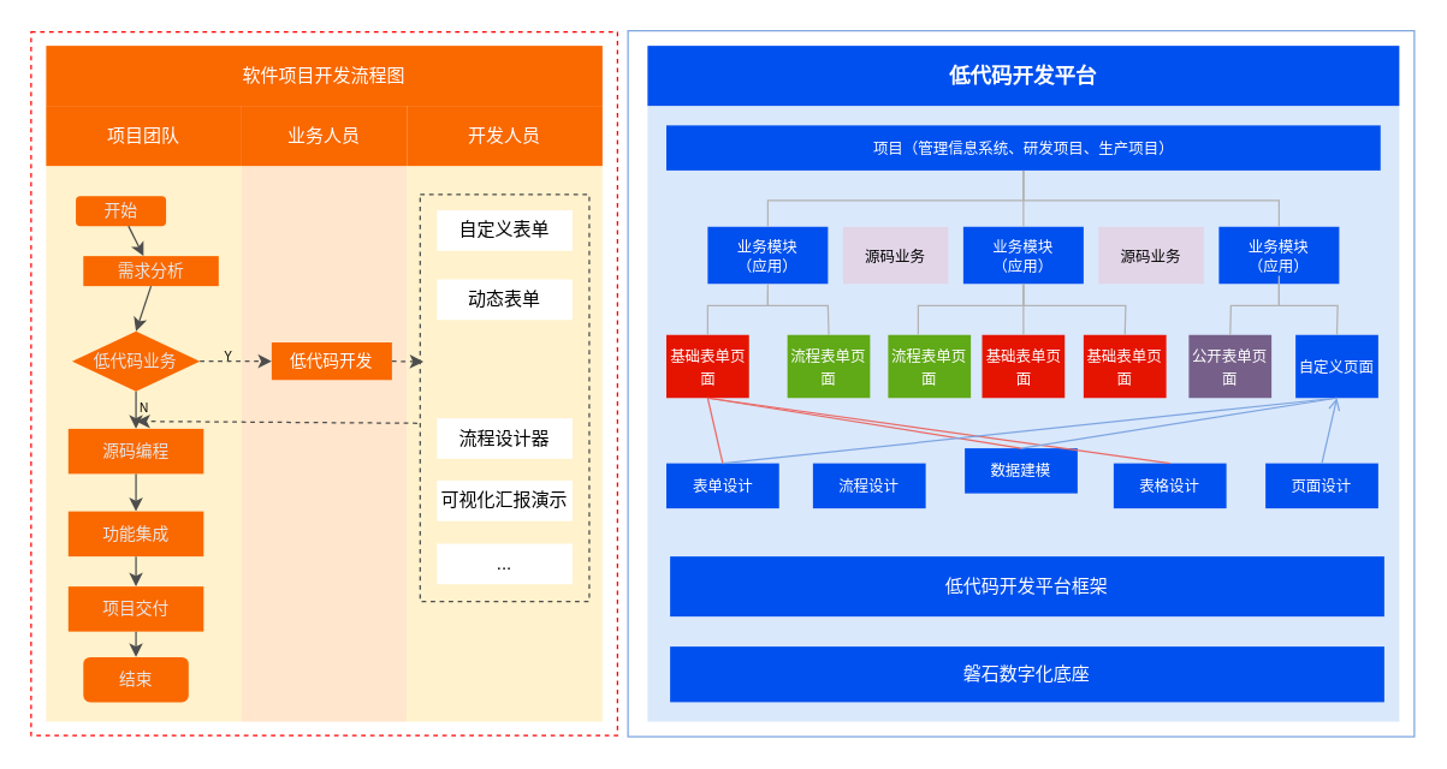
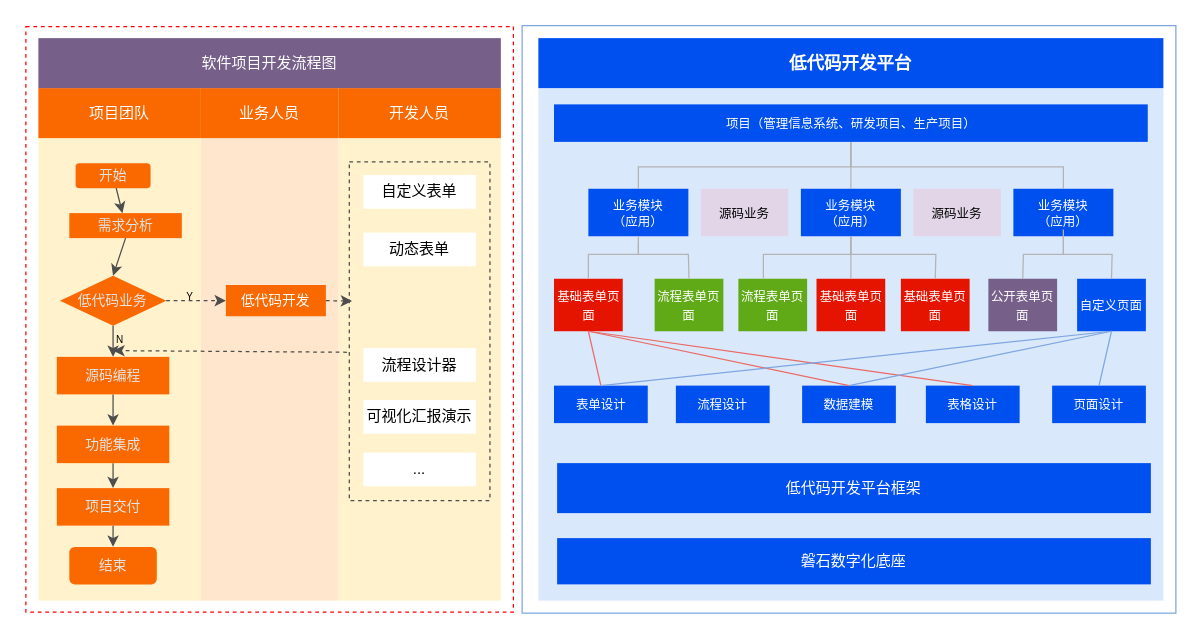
  <mxCell id="0" />
  <mxCell id="1" parent="0" />
  <mxCell id="2" value="" style="rounded=0;whiteSpace=wrap;html=1;strokeColor=none;fillColor=#dae8fc;" parent="1" vertex="1"><mxGeometry x="430" y="70" width="500" height="410" as="geometry" /></mxCell>
  <mxCell id="3" value="" style="rounded=0;whiteSpace=wrap;html=1;fillColor=none;strokeColor=#FF0000;strokeWidth=1;dashed=1;gradientColor=#7ea6e0;" parent="1" vertex="1"><mxGeometry x="20" y="20.75" width="390" height="468.5" as="geometry" /></mxCell>
  <mxCell id="4" value="" style="rounded=0;whiteSpace=wrap;html=1;fillColor=#fff2cc;strokeColor=none;" parent="1" vertex="1"><mxGeometry x="270" y="70" width="130" height="410" as="geometry" /></mxCell>
  <mxCell id="5" value="" style="rounded=0;whiteSpace=wrap;html=1;fillColor=none;dashed=1;strokeColor=#4D4D4D;" parent="1" vertex="1"><mxGeometry x="278.75" y="129" width="112.5" height="271" as="geometry" /></mxCell>
  <mxCell id="6" value="" style="rounded=0;whiteSpace=wrap;html=1;fillColor=#ffe6cc;strokeColor=none;" parent="1" vertex="1"><mxGeometry x="160" y="70" width="110" height="410" as="geometry" /></mxCell>
  <mxCell id="7" value="" style="rounded=0;whiteSpace=wrap;html=1;fillColor=#fff2cc;strokeColor=none;" parent="1" vertex="1"><mxGeometry x="30" y="70" width="130" height="410" as="geometry" /></mxCell>
- <mxCell id="8" value="开始" style="rounded=1;whiteSpace=wrap;html=1;strokeColor=none;fontSize=11;fillColor=#fa6800;fontColor=#E6E6E6;" parent="1" vertex="1"><mxGeometry x="49.75" y="130" width="60" height="20" as="geometry" /></mxCell>
+ <mxCell id="8" value="开始" style="rounded=1;whiteSpace=wrap;html=1;strokeColor=none;fontSize=11;fillColor=#fa6800;fontColor=#E6E6E6;" parent="1" vertex="1"><mxGeometry x="59.75" y="130" width="60" height="20" as="geometry" /></mxCell>
  <mxCell id="9" value="&lt;font style=&quot;font-size: 11px;&quot;&gt;低代码业务&lt;/font&gt;" style="rhombus;whiteSpace=wrap;html=1;strokeColor=none;fontSize=11;fillColor=#fa6800;fontColor=#E6E6E6;" parent="1" vertex="1"><mxGeometry x="47.25" y="220" width="85" height="40" as="geometry" /></mxCell>
  <mxCell id="10" value="需求分析" style="rounded=0;whiteSpace=wrap;html=1;strokeColor=none;fontSize=11;fillColor=#fa6800;fontColor=#E6E6E6;" parent="1" vertex="1"><mxGeometry x="54.75" y="170" width="90" height="20" as="geometry" /></mxCell>
  <mxCell id="11" value="结束" style="rounded=1;whiteSpace=wrap;html=1;strokeColor=none;fontSize=11;fillColor=#fa6800;fontColor=#E6E6E6;" parent="1" vertex="1"><mxGeometry x="54.75" y="437" width="70" height="30" as="geometry" /></mxCell>
  <mxCell id="12" value="源码编程" style="rounded=0;whiteSpace=wrap;html=1;strokeColor=none;fontSize=11;fillColor=#fa6800;fontColor=#E6E6E6;" parent="1" vertex="1"><mxGeometry x="44.75" y="285" width="90" height="30" as="geometry" /></mxCell>
  <mxCell id="13" value="项目交付" style="rounded=0;whiteSpace=wrap;html=1;strokeColor=none;fontSize=11;fillColor=#fa6800;fontColor=#E6E6E6;" parent="1" vertex="1"><mxGeometry x="44.75" y="390" width="90" height="30" as="geometry" /></mxCell>
  <mxCell id="14" value="" style="endArrow=classic;html=1;rounded=0;strokeColor=#4D4D4D;" parent="1" source="8" target="10" edge="1"><mxGeometry width="50" height="50" relative="1" as="geometry"><mxPoint x="284.75" y="270" as="sourcePoint" /><mxPoint x="334.75" y="220" as="targetPoint" /></mxGeometry></mxCell>
  <mxCell id="15" value="" style="endArrow=classic;html=1;rounded=0;exitX=0.5;exitY=1;exitDx=0;exitDy=0;entryX=0.5;entryY=0;entryDx=0;entryDy=0;strokeColor=#4D4D4D;" parent="1" source="10" target="9" edge="1"><mxGeometry width="50" height="50" relative="1" as="geometry"><mxPoint x="89.51" y="210" as="sourcePoint" /><mxPoint x="89.51" y="230" as="targetPoint" /></mxGeometry></mxCell>
  <mxCell id="16" value="" style="endArrow=classic;html=1;rounded=0;exitX=0.5;exitY=1;exitDx=0;exitDy=0;strokeColor=#4D4D4D;" parent="1" source="9" target="12" edge="1"><mxGeometry width="50" height="50" relative="1" as="geometry"><mxPoint x="99.75" y="220" as="sourcePoint" /><mxPoint x="99.75" y="240" as="targetPoint" /></mxGeometry></mxCell>
  <mxCell id="17" value="N" style="edgeLabel;html=1;align=center;verticalAlign=middle;resizable=0;points=[];labelBackgroundColor=none;fontSize=8;" parent="16" vertex="1" connectable="0"><mxGeometry x="-0.22" relative="1" as="geometry"><mxPoint x="5" as="offset" /></mxGeometry></mxCell>
  <mxCell id="18" value="" style="endArrow=classic;html=1;rounded=0;exitX=0.5;exitY=1;exitDx=0;exitDy=0;entryX=0.5;entryY=0;entryDx=0;entryDy=0;strokeColor=#4D4D4D;" parent="1" source="12" target="20" edge="1"><mxGeometry width="50" height="50" relative="1" as="geometry"><mxPoint x="99.75" y="290" as="sourcePoint" /><mxPoint x="99.75" y="320" as="targetPoint" /></mxGeometry></mxCell>
  <mxCell id="19" value="" style="endArrow=classic;html=1;rounded=0;exitX=0.5;exitY=1;exitDx=0;exitDy=0;entryX=0.5;entryY=0;entryDx=0;entryDy=0;strokeColor=#4D4D4D;" parent="1" source="13" target="11" edge="1"><mxGeometry width="50" height="50" relative="1" as="geometry"><mxPoint x="99.75" y="363" as="sourcePoint" /><mxPoint x="99.75" y="383" as="targetPoint" /></mxGeometry></mxCell>
  <mxCell id="20" value="功能集成" style="rounded=0;whiteSpace=wrap;html=1;strokeColor=none;fontSize=11;fillColor=#fa6800;fontColor=#E6E6E6;" parent="1" vertex="1"><mxGeometry x="44.75" y="340" width="90" height="30" as="geometry" /></mxCell>
  <mxCell id="21" value="" style="endArrow=classic;html=1;rounded=0;exitX=0.5;exitY=1;exitDx=0;exitDy=0;entryX=0.5;entryY=0;entryDx=0;entryDy=0;strokeColor=#4D4D4D;" parent="1" source="20" edge="1"><mxGeometry width="50" height="50" relative="1" as="geometry"><mxPoint x="89.51" y="370" as="sourcePoint" /><mxPoint x="89.75" y="390" as="targetPoint" /></mxGeometry></mxCell>
  <mxCell id="22" value="&lt;font color=&quot;#ffffff&quot;&gt;低代码开发&lt;/font&gt;" style="rounded=0;whiteSpace=wrap;html=1;fillColor=#fa6800;fontColor=#000000;strokeColor=none;fontSize=11;" parent="1" vertex="1"><mxGeometry x="180" y="227.5" width="80" height="25" as="geometry" /></mxCell>
  <mxCell id="23" value="" style="endArrow=classic;html=1;rounded=0;entryX=0;entryY=0.5;entryDx=0;entryDy=0;exitX=1;exitY=0.5;exitDx=0;exitDy=0;strokeColor=#4D4D4D;dashed=1;" parent="1" source="9" target="22" edge="1"><mxGeometry width="50" height="50" relative="1" as="geometry"><mxPoint x="125" y="170" as="sourcePoint" /><mxPoint x="125" y="190" as="targetPoint" /></mxGeometry></mxCell>
  <mxCell id="24" value="Y" style="edgeLabel;html=1;align=center;verticalAlign=middle;resizable=0;points=[];labelBackgroundColor=none;fontSize=8;" parent="23" vertex="1" connectable="0"><mxGeometry x="-0.455" relative="1" as="geometry"><mxPoint x="5" y="-4" as="offset" /></mxGeometry></mxCell>
  <mxCell id="25" value="&lt;font color=&quot;#ffffff&quot;&gt;开发人员&lt;/font&gt;" style="rounded=0;whiteSpace=wrap;html=1;fillColor=#fa6800;strokeColor=none;fontColor=#000000;" parent="1" vertex="1"><mxGeometry x="270" y="70" width="130" height="40" as="geometry" /></mxCell>
  <mxCell id="26" value="自定义表单" style="rounded=0;whiteSpace=wrap;html=1;strokeColor=none;" parent="1" vertex="1"><mxGeometry x="290" y="139.5" width="90" height="27" as="geometry" /></mxCell>
  <mxCell id="27" value="动态表单" style="rounded=0;whiteSpace=wrap;html=1;strokeColor=none;" parent="1" vertex="1"><mxGeometry x="290" y="185.5" width="90" height="27" as="geometry" /></mxCell>
  <mxCell id="28" value="流程设计器" style="rounded=0;whiteSpace=wrap;html=1;strokeColor=none;" parent="1" vertex="1"><mxGeometry x="290" y="278" width="90" height="27" as="geometry" /></mxCell>
  <mxCell id="29" value="可视化汇报演示" style="rounded=0;whiteSpace=wrap;html=1;strokeColor=none;" parent="1" vertex="1"><mxGeometry x="290" y="319.5" width="90" height="27" as="geometry" /></mxCell>
  <mxCell id="30" value="..." style="rounded=0;whiteSpace=wrap;html=1;strokeColor=none;" parent="1" vertex="1"><mxGeometry x="290" y="361.5" width="90" height="27" as="geometry" /></mxCell>
  <mxCell id="31" value="" style="endArrow=classic;html=1;rounded=0;entryX=0.019;entryY=0.411;entryDx=0;entryDy=0;exitX=1;exitY=0.5;exitDx=0;exitDy=0;strokeColor=#4D4D4D;dashed=1;entryPerimeter=0;" parent="1" source="22" target="5" edge="1"><mxGeometry width="50" height="50" relative="1" as="geometry"><mxPoint x="270" y="241.5" as="sourcePoint" /><mxPoint x="200" y="204.5" as="targetPoint" /></mxGeometry></mxCell>
  <mxCell id="32" value="" style="endArrow=classic;html=1;rounded=0;exitX=-0.017;exitY=0.562;exitDx=0;exitDy=0;strokeColor=#4D4D4D;exitPerimeter=0;dashed=1;" parent="1" source="5" edge="1"><mxGeometry width="50" height="50" relative="1" as="geometry"><mxPoint y="278" as="sourcePoint" x="100" /><mxPoint x="90" y="280" as="targetPoint" /></mxGeometry></mxCell>
  <mxCell id="33" value="" style="rounded=0;whiteSpace=wrap;html=1;fillColor=none;strokeColor=#7EA6E0;strokeWidth=1;" parent="1" vertex="1"><mxGeometry x="417" y="20" width="523" height="470" as="geometry" /></mxCell>
  <mxCell id="34" value="&lt;span style=&quot;font-size: 14px;&quot;&gt;&lt;b&gt;低代码开发平台&lt;/b&gt;&lt;/span&gt;" style="rounded=0;whiteSpace=wrap;html=1;fillColor=#0050ef;fontColor=#ffffff;strokeColor=none;" parent="1" vertex="1"><mxGeometry x="430" y="30" width="500" height="40" as="geometry" /></mxCell>
  <mxCell id="35" value="低代码开发平台框架" style="rounded=0;whiteSpace=wrap;html=1;fillColor=#0050ef;fontColor=#ffffff;strokeColor=none;align=center;" parent="1" vertex="1"><mxGeometry x="445" y="370" width="475" height="40" as="geometry" /></mxCell>
  <mxCell id="36" value="磐石数字化底座" style="rounded=0;whiteSpace=wrap;html=1;fillColor=#0050ef;fontColor=#ffffff;strokeColor=none;align=center;" parent="1" vertex="1"><mxGeometry x="445" y="430" width="475" height="37" as="geometry" /></mxCell>
  <mxCell id="37" value="&lt;font color=&quot;#ffffff&quot;&gt;业务人员&lt;/font&gt;" style="rounded=0;whiteSpace=wrap;html=1;fillColor=#fa6800;strokeColor=none;fontColor=#000000;" parent="1" vertex="1"><mxGeometry x="160" y="70" width="110" height="40" as="geometry" /></mxCell>
  <mxCell id="38" value="&lt;font color=&quot;#ffffff&quot;&gt;项目团队&lt;/font&gt;" style="rounded=0;whiteSpace=wrap;html=1;fillColor=#fa6800;strokeColor=none;fontColor=#000000;" parent="1" vertex="1"><mxGeometry x="30" y="70" width="130" height="40" as="geometry" /></mxCell>
- <mxCell id="39" value="&lt;font color=&quot;#ffffff&quot;&gt;软件项目开发流程图&lt;/font&gt;" style="rounded=0;whiteSpace=wrap;html=1;fillColor=#fa6800;strokeColor=none;fontColor=#000000;" parent="1" vertex="1"><mxGeometry x="30" y="30" width="370" height="40" as="geometry" /></mxCell>
+ <mxCell id="39" value="&lt;font color=&quot;#ffffff&quot;&gt;软件项目开发流程图&lt;/font&gt;" style="rounded=0;whiteSpace=wrap;html=1;fillColor=#76608a;strokeColor=none;fontColor=#000000;" parent="1" vertex="1"><mxGeometry x="30" y="30" width="370" height="40" as="geometry" /></mxCell>
  <mxCell id="40" value="&lt;span style=&quot;font-size: 10px;&quot;&gt;项目（管理信息系统、研发项目、生产项目）&lt;/span&gt;" style="rounded=0;whiteSpace=wrap;html=1;fillColor=#0050ef;fontColor=#ffffff;strokeColor=none;align=center;" vertex="1" parent="1"><mxGeometry x="442.5" y="83" width="475" height="30" as="geometry" /></mxCell>
  <mxCell id="41" value="&lt;font style=&quot;font-size: 10px;&quot;&gt;业务模块&lt;/font&gt;&lt;div style=&quot;font-size: 10px;&quot;&gt;&lt;font style=&quot;font-size: 10px;&quot;&gt;（应用）&lt;/font&gt;&lt;/div&gt;" style="rounded=0;whiteSpace=wrap;html=1;fillColor=#0050ef;fontColor=#ffffff;strokeColor=none;align=center;" vertex="1" parent="1"><mxGeometry x="470" y="150.5" width="80" height="38" as="geometry" /></mxCell>
  <mxCell id="42" value="&lt;font style=&quot;font-size: 10px;&quot;&gt;流程表单页面&lt;/font&gt;" style="rounded=0;whiteSpace=wrap;html=1;fillColor=#60a917;fontColor=#ffffff;strokeColor=none;align=center;" vertex="1" parent="1"><mxGeometry x="523" y="222.5" width="55" height="42" as="geometry" /></mxCell>
  <mxCell id="43" value="&lt;font style=&quot;font-size: 10px;&quot;&gt;表单设计&lt;/font&gt;" style="rounded=0;whiteSpace=wrap;html=1;fillColor=#0050ef;fontColor=#ffffff;strokeColor=none;align=center;" vertex="1" parent="1"><mxGeometry x="442.5" y="308" width="75" height="30" as="geometry" /></mxCell>
  <mxCell id="44" style="edgeStyle=orthogonalEdgeStyle;rounded=0;orthogonalLoop=1;jettySize=auto;html=1;exitX=0.5;exitY=1;exitDx=0;exitDy=0;" edge="1" parent="1" source="43" target="43"><mxGeometry relative="1" as="geometry" /></mxCell>
  <mxCell id="45" value="&lt;font style=&quot;font-size: 10px;&quot;&gt;业务模块&lt;/font&gt;&lt;div style=&quot;font-size: 10px;&quot;&gt;&lt;font style=&quot;font-size: 10px;&quot;&gt;（应用）&lt;/font&gt;&lt;/div&gt;" style="rounded=0;whiteSpace=wrap;html=1;fillColor=#0050ef;fontColor=#ffffff;strokeColor=none;align=center;" vertex="1" parent="1"><mxGeometry x="640" y="150.5" width="80" height="38" as="geometry" /></mxCell>
  <mxCell id="46" value="&lt;font style=&quot;font-size: 10px;&quot;&gt;业务模块&lt;/font&gt;&lt;div style=&quot;font-size: 10px;&quot;&gt;&lt;font style=&quot;font-size: 10px;&quot;&gt;（应用）&lt;/font&gt;&lt;/div&gt;" style="rounded=0;whiteSpace=wrap;html=1;fillColor=#0050ef;fontColor=#ffffff;strokeColor=none;align=center;" vertex="1" parent="1"><mxGeometry x="810" y="150.5" width="80" height="38" as="geometry" /></mxCell>
  <mxCell id="47" value="&lt;font style=&quot;font-size: 10px;&quot;&gt;基础表单页面&lt;/font&gt;" style="rounded=0;whiteSpace=wrap;html=1;fillColor=#e51400;strokeColor=none;align=center;fontColor=#ffffff;" vertex="1" parent="1"><mxGeometry x="442.5" y="222.5" width="55" height="42" as="geometry" /></mxCell>
  <mxCell id="48" value="&lt;font style=&quot;font-size: 10px;&quot;&gt;流程表单页面&lt;/font&gt;" style="rounded=0;whiteSpace=wrap;html=1;fillColor=#60a917;fontColor=#ffffff;strokeColor=none;align=center;" vertex="1" parent="1"><mxGeometry x="590" y="222.5" width="55" height="42" as="geometry" /></mxCell>
  <mxCell id="49" value="&lt;font style=&quot;font-size: 10px;&quot;&gt;基础表单页面&lt;/font&gt;" style="rounded=0;whiteSpace=wrap;html=1;fillColor=#e51400;strokeColor=none;align=center;fontColor=#ffffff;" vertex="1" parent="1"><mxGeometry x="652.5" y="222.5" width="55" height="42" as="geometry" /></mxCell>
  <mxCell id="50" value="&lt;font style=&quot;font-size: 10px;&quot;&gt;基础表单页面&lt;/font&gt;" style="rounded=0;whiteSpace=wrap;html=1;fillColor=#e51400;strokeColor=none;align=center;fontColor=#ffffff;" vertex="1" parent="1"><mxGeometry x="720" y="222.5" width="55" height="42" as="geometry" /></mxCell>
  <mxCell id="51" value="&lt;font style=&quot;font-size: 10px;&quot;&gt;公开表单页面&lt;/font&gt;" style="rounded=0;whiteSpace=wrap;html=1;fillColor=#76608a;fontColor=#ffffff;strokeColor=none;align=center;" vertex="1" parent="1"><mxGeometry x="790" y="222.5" width="55" height="42" as="geometry" /></mxCell>
  <mxCell id="52" value="&lt;font style=&quot;font-size: 10px;&quot;&gt;自定义页面&lt;/font&gt;" style="rounded=0;whiteSpace=wrap;html=1;fillColor=#0050ef;fontColor=#ffffff;strokeColor=none;align=center;" vertex="1" parent="1"><mxGeometry x="861" y="222.5" width="55" height="42" as="geometry" /></mxCell>
  <mxCell id="53" value="" style="endArrow=none;html=1;rounded=0;exitX=0.5;exitY=0;exitDx=0;exitDy=0;entryX=0.5;entryY=1;entryDx=0;entryDy=0;strokeColor=#B3B3B3;" edge="1" parent="1" source="41" target="40"><mxGeometry width="50" height="50" relative="1" as="geometry"><mxPoint x="640" y="143" as="sourcePoint" /><mxPoint x="690" y="93" as="targetPoint" /><Array as="points"><mxPoint x="510" y="133" /><mxPoint x="680" y="133" /></Array></mxGeometry></mxCell>
  <mxCell id="54" value="" style="endArrow=none;html=1;rounded=0;exitX=0.5;exitY=0;exitDx=0;exitDy=0;entryX=0.5;entryY=1;entryDx=0;entryDy=0;strokeColor=#B3B3B3;" edge="1" parent="1" source="45" target="40"><mxGeometry width="50" height="50" relative="1" as="geometry"><mxPoint x="760" y="113" as="sourcePoint" /><mxPoint x="810" y="63" as="targetPoint" /></mxGeometry></mxCell>
  <mxCell id="55" value="" style="endArrow=none;html=1;rounded=0;exitX=0.5;exitY=0;exitDx=0;exitDy=0;entryX=0.5;entryY=1;entryDx=0;entryDy=0;strokeColor=#B3B3B3;" edge="1" parent="1" source="46" target="40"><mxGeometry width="50" height="50" relative="1" as="geometry"><mxPoint x="690" y="156" as="sourcePoint" /><mxPoint x="690" y="123" as="targetPoint" /><Array as="points"><mxPoint x="850" y="133" /><mxPoint x="680" y="133" /></Array></mxGeometry></mxCell>
  <mxCell id="56" value="" style="endArrow=none;html=1;rounded=0;exitX=0.5;exitY=0;exitDx=0;exitDy=0;entryX=0.5;entryY=1;entryDx=0;entryDy=0;strokeColor=#B3B3B3;" edge="1" parent="1" source="47" target="41"><mxGeometry width="50" height="50" relative="1" as="geometry"><mxPoint x="620" y="183" as="sourcePoint" /><mxPoint x="670" y="133" as="targetPoint" /><Array as="points"><mxPoint x="470" y="203" /><mxPoint x="510" y="203" /></Array></mxGeometry></mxCell>
  <mxCell id="57" value="" style="endArrow=none;html=1;rounded=0;exitX=0.5;exitY=0;exitDx=0;exitDy=0;strokeColor=#B3B3B3;" edge="1" parent="1" source="42"><mxGeometry width="50" height="50" relative="1" as="geometry"><mxPoint x="480" y="232" as="sourcePoint" /><mxPoint x="510" y="193" as="targetPoint" /><Array as="points"><mxPoint x="550" y="203" /><mxPoint x="510" y="203" /></Array></mxGeometry></mxCell>
  <mxCell id="58" value="" style="endArrow=none;html=1;rounded=0;exitX=0.5;exitY=0;exitDx=0;exitDy=0;entryX=0.5;entryY=1;entryDx=0;entryDy=0;strokeColor=#B3B3B3;" edge="1" parent="1" target="45"><mxGeometry width="50" height="50" relative="1" as="geometry"><mxPoint x="610" y="222" as="sourcePoint" /><mxPoint x="672.5" y="184" as="targetPoint" /><Array as="points"><mxPoint x="610" y="203" /><mxPoint x="680" y="203" /></Array></mxGeometry></mxCell>
  <mxCell id="59" value="" style="endArrow=none;html=1;rounded=0;exitX=0.5;exitY=0;exitDx=0;exitDy=0;entryX=0.5;entryY=1;entryDx=0;entryDy=0;strokeColor=#B3B3B3;" edge="1" parent="1" source="49" target="45"><mxGeometry width="50" height="50" relative="1" as="geometry"><mxPoint x="910" y="113" as="sourcePoint" /><mxPoint x="680" y="183" as="targetPoint" /></mxGeometry></mxCell>
  <mxCell id="60" value="" style="endArrow=none;html=1;rounded=0;entryX=0.5;entryY=0;entryDx=0;entryDy=0;exitX=0.5;exitY=1;exitDx=0;exitDy=0;strokeColor=#B3B3B3;" edge="1" parent="1" source="45" target="50"><mxGeometry width="50" height="50" relative="1" as="geometry"><mxPoint x="680" y="193" as="sourcePoint" /><mxPoint x="820" y="123" as="targetPoint" /><Array as="points"><mxPoint x="680" y="203" /><mxPoint x="748" y="203" /></Array></mxGeometry></mxCell>
  <mxCell id="61" value="" style="endArrow=none;html=1;rounded=0;exitX=0.5;exitY=0;exitDx=0;exitDy=0;strokeColor=#B3B3B3;" edge="1" parent="1" source="51"><mxGeometry width="50" height="50" relative="1" as="geometry"><mxPoint x="820" y="203" as="sourcePoint" /><mxPoint x="850" y="183" as="targetPoint" /><Array as="points"><mxPoint x="818" y="203" /><mxPoint x="850" y="203" /></Array></mxGeometry></mxCell>
  <mxCell id="62" value="" style="endArrow=none;html=1;rounded=0;entryX=0.5;entryY=0;entryDx=0;entryDy=0;exitX=0.5;exitY=1;exitDx=0;exitDy=0;strokeColor=#B3B3B3;" edge="1" parent="1" source="46" target="52"><mxGeometry width="50" height="50" relative="1" as="geometry"><mxPoint x="820" y="203" as="sourcePoint" /><mxPoint x="870" y="153" as="targetPoint" /><Array as="points"><mxPoint x="850" y="203" /><mxPoint x="889" y="203" /></Array></mxGeometry></mxCell>
  <mxCell id="63" value="&lt;span style=&quot;font-size: 10px;&quot;&gt;源码业务&lt;/span&gt;" style="rounded=0;whiteSpace=wrap;html=1;fillColor=#e1d5e7;strokeColor=none;align=center;" vertex="1" parent="1"><mxGeometry x="560" y="150.5" width="70" height="38" as="geometry" /></mxCell>
  <mxCell id="64" value="&lt;span style=&quot;font-size: 10px;&quot;&gt;源码业务&lt;/span&gt;" style="rounded=0;whiteSpace=wrap;html=1;fillColor=#e1d5e7;strokeColor=none;align=center;" vertex="1" parent="1"><mxGeometry x="730" y="150.5" width="70" height="38" as="geometry" /></mxCell>
  <mxCell id="65" value="&lt;font style=&quot;font-size: 10px;&quot;&gt;流程设计&lt;/font&gt;" style="rounded=0;whiteSpace=wrap;html=1;fillColor=#0050ef;fontColor=#ffffff;strokeColor=none;align=center;" vertex="1" parent="1"><mxGeometry x="540" y="308" width="75" height="30" as="geometry" /></mxCell>
- <mxCell id="66" value="&lt;font style=&quot;font-size: 10px;&quot;&gt;数据建模&lt;/font&gt;" style="rounded=0;whiteSpace=wrap;html=1;fillColor=#0050ef;fontColor=#ffffff;strokeColor=none;align=center;" vertex="1" parent="1"><mxGeometry x="641" y="298" width="75" height="30" as="geometry" /></mxCell>
+ <mxCell id="66" value="&lt;font style=&quot;font-size: 10px;&quot;&gt;数据建模&lt;/font&gt;" style="rounded=0;whiteSpace=wrap;html=1;fillColor=#0050ef;fontColor=#ffffff;strokeColor=none;align=center;" vertex="1" parent="1"><mxGeometry x="641" y="308" width="75" height="30" as="geometry" /></mxCell>
  <mxCell id="67" value="&lt;font style=&quot;font-size: 10px;&quot;&gt;页面设计&lt;/font&gt;" style="rounded=0;whiteSpace=wrap;html=1;fillColor=#0050ef;fontColor=#ffffff;strokeColor=none;align=center;" vertex="1" parent="1"><mxGeometry x="841" y="308" width="75" height="30" as="geometry" /></mxCell>
  <mxCell id="68" value="&lt;font style=&quot;font-size: 10px;&quot;&gt;表格设计&lt;/font&gt;" style="rounded=0;whiteSpace=wrap;html=1;fillColor=#0050ef;fontColor=#ffffff;strokeColor=none;align=center;" vertex="1" parent="1"><mxGeometry x="740" y="308" width="75" height="30" as="geometry" /></mxCell>
  <mxCell id="69" value="" style="endArrow=none;html=1;rounded=0;entryX=0.5;entryY=1;entryDx=0;entryDy=0;exitX=0.5;exitY=0;exitDx=0;exitDy=0;strokeColor=#EA6B66;" edge="1" parent="1" source="43" target="47"><mxGeometry width="50" height="50" relative="1" as="geometry"><mxPoint x="710" y="233" as="sourcePoint" /><mxPoint x="760" y="183" as="targetPoint" /></mxGeometry></mxCell>
  <mxCell id="70" value="" style="endArrow=none;html=1;rounded=0;exitX=0.5;exitY=0;exitDx=0;exitDy=0;entryX=0.5;entryY=1;entryDx=0;entryDy=0;strokeColor=#EA6B66;" edge="1" parent="1" source="66" target="47"><mxGeometry width="50" height="50" relative="1" as="geometry"><mxPoint x="490" y="318" as="sourcePoint" /><mxPoint x="470" y="263" as="targetPoint" /></mxGeometry></mxCell>
  <mxCell id="71" value="" style="endArrow=none;html=1;rounded=0;exitX=0.5;exitY=0;exitDx=0;exitDy=0;entryX=0.5;entryY=1;entryDx=0;entryDy=0;strokeColor=#EA6B66;" edge="1" parent="1" source="68" target="47"><mxGeometry width="50" height="50" relative="1" as="geometry"><mxPoint x="775" y="309.5" as="sourcePoint" /><mxPoint x="467.5" y="264.5" as="targetPoint" /></mxGeometry></mxCell>
- <mxCell id="72" value="" style="endArrow=open;html=1;rounded=0;entryX=0.5;entryY=1;entryDx=0;entryDy=0;exitX=0.5;exitY=0;exitDx=0;exitDy=0;strokeColor=#7EA6E0;" edge="1" parent="1" source="67" target="52"><mxGeometry width="50" height="50" relative="1" as="geometry"><mxPoint x="700" y="333" as="sourcePoint" /><mxPoint x="750" y="283" as="targetPoint" /></mxGeometry></mxCell>
+ <mxCell id="72" value="" style="endArrow=none;html=1;rounded=0;entryX=0.5;entryY=1;entryDx=0;entryDy=0;exitX=0.5;exitY=0;exitDx=0;exitDy=0;strokeColor=#7EA6E0;" edge="1" parent="1" source="67" target="52"><mxGeometry width="50" height="50" relative="1" as="geometry"><mxPoint x="700" y="333" as="sourcePoint" /><mxPoint x="750" y="283" as="targetPoint" /></mxGeometry></mxCell>
  <mxCell id="73" value="" style="endArrow=none;html=1;rounded=0;entryX=0.5;entryY=1;entryDx=0;entryDy=0;exitX=0.5;exitY=0;exitDx=0;exitDy=0;strokeColor=#7EA6E0;" edge="1" parent="1" source="66" target="52"><mxGeometry width="50" height="50" relative="1" as="geometry"><mxPoint x="889" y="318" as="sourcePoint" /><mxPoint x="899" y="275" as="targetPoint" /></mxGeometry></mxCell>
  <mxCell id="74" value="" style="endArrow=none;html=1;rounded=0;entryX=0.5;entryY=1;entryDx=0;entryDy=0;exitX=0.5;exitY=0;exitDx=0;exitDy=0;strokeColor=#7EA6E0;" edge="1" parent="1" source="43" target="52"><mxGeometry width="50" height="50" relative="1" as="geometry"><mxPoint x="588" y="318" as="sourcePoint" /><mxPoint x="899" y="275" as="targetPoint" /></mxGeometry></mxCell>
